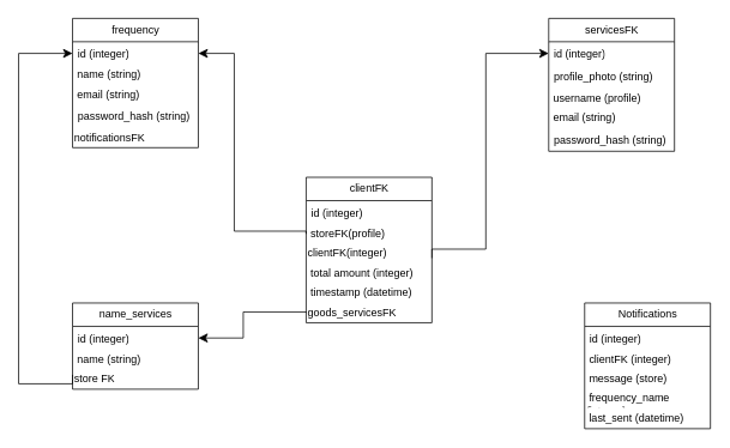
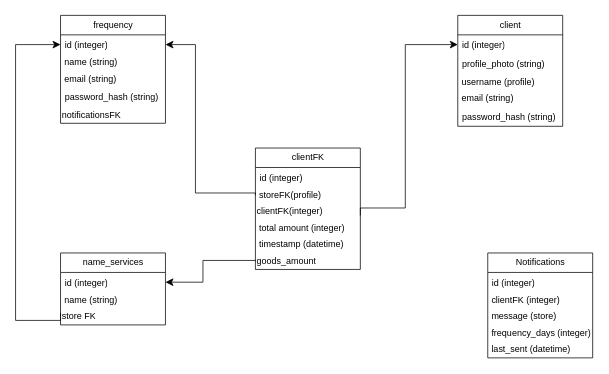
  <mxCell id="0" />
  <mxCell id="1" parent="0" />
- <mxCell id="2" value="servicesFK" style="swimlane;fontStyle=0;childLayout=stackLayout;horizontal=1;startSize=26;fillColor=none;horizontalStack=0;resizeParent=1;resizeParentMax=0;resizeLast=0;collapsible=1;marginBottom=0;html=1;" parent="1" vertex="1"><mxGeometry x="610" y="20" width="140" height="148" as="geometry" /></mxCell>
+ <mxCell id="2" value="client" style="swimlane;fontStyle=0;childLayout=stackLayout;horizontal=1;startSize=26;fillColor=none;horizontalStack=0;resizeParent=1;resizeParentMax=0;resizeLast=0;collapsible=1;marginBottom=0;html=1;" parent="1" vertex="1"><mxGeometry x="610" y="20" width="140" height="148" as="geometry" /></mxCell>
  <mxCell id="3" value="id (integer)" style="text;strokeColor=none;fillColor=none;align=left;verticalAlign=top;spacingLeft=4;spacingRight=4;overflow=hidden;rotatable=0;points=[[0,0.5],[1,0.5]];portConstraint=eastwest;whiteSpace=wrap;html=1;" parent="2" vertex="1"><mxGeometry y="26" width="140" height="26" as="geometry" /></mxCell>
  <mxCell id="4" value="profile_photo (string)" style="text;strokeColor=none;fillColor=none;align=left;verticalAlign=top;spacingLeft=4;spacingRight=4;overflow=hidden;rotatable=0;points=[[0,0.5],[1,0.5]];portConstraint=eastwest;whiteSpace=wrap;html=1;" parent="2" vertex="1"><mxGeometry y="52" width="140" height="26" as="geometry" /></mxCell>
  <mxCell id="5" value="&lt;div&gt;&amp;nbsp;username (profile)&lt;/div&gt;" style="text;strokeColor=none;fillColor=none;html=1;whiteSpace=wrap;verticalAlign=middle;overflow=hidden;" parent="2" vertex="1"><mxGeometry y="78" width="140" height="22" as="geometry" /></mxCell>
  <mxCell id="6" value="&lt;div&gt;&amp;nbsp;email (string)&lt;/div&gt;" style="text;strokeColor=none;fillColor=none;html=1;whiteSpace=wrap;verticalAlign=middle;overflow=hidden;" parent="2" vertex="1"><mxGeometry y="100" width="140" height="22" as="geometry" /></mxCell>
  <mxCell id="7" value="password_hash (string)&lt;span style=&quot;color: rgba(0, 0, 0, 0); font-family: monospace; font-size: 0px;&quot;&gt;%3CmxGraphModel%3E%3Croot%3E%3CmxCell%20id%3D%220%22%2F%3E%3CmxCell%20id%3D%221%22%20parent%3D%220%22%2F%3E%3CmxCell%20id%3D%222%22%20value%3D%22%26lt%3Bdiv%26gt%3B%26lt%3Bbr%26gt%3B%26lt%3B%2Fdiv%26gt%3B%22%20style%3D%22text%3BstrokeColor%3Dnone%3BfillColor%3Dnone%3Bhtml%3D1%3BwhiteSpace%3Dwrap%3BverticalAlign%3Dmiddle%3Boverflow%3Dhidden%3B%22%20vertex%3D%221%22%20parent%3D%221%22%3E%3CmxGeometry%20x%3D%22110%22%20y%3D%22258%22%20width%3D%22140%22%20height%3D%2222%22%20as%3D%22geometry%22%2F%3E%3C%2FmxCell%3E%3C%2Froot%3E%3C%2FmxGraphModel%3E (string (s&lt;/span&gt;" style="text;strokeColor=none;fillColor=none;align=left;verticalAlign=top;spacingLeft=4;spacingRight=4;overflow=hidden;rotatable=0;points=[[0,0.5],[1,0.5]];portConstraint=eastwest;whiteSpace=wrap;html=1;" parent="2" vertex="1"><mxGeometry y="122" width="140" height="26" as="geometry" /></mxCell>
  <mxCell id="8" value="name_services" style="swimlane;fontStyle=0;childLayout=stackLayout;horizontal=1;startSize=26;fillColor=none;horizontalStack=0;resizeParent=1;resizeParentMax=0;resizeLast=0;collapsible=1;marginBottom=0;html=1;" parent="1" vertex="1"><mxGeometry x="80" y="337" width="140" height="96" as="geometry" /></mxCell>
  <mxCell id="9" value="id (integer)" style="text;strokeColor=none;fillColor=none;align=left;verticalAlign=top;spacingLeft=4;spacingRight=4;overflow=hidden;rotatable=0;points=[[0,0.5],[1,0.5]];portConstraint=eastwest;whiteSpace=wrap;html=1;" parent="8" vertex="1"><mxGeometry y="26" width="140" height="26" as="geometry" /></mxCell>
  <mxCell id="10" value="&lt;div&gt;&amp;nbsp;name (string)&lt;/div&gt;" style="text;strokeColor=none;fillColor=none;html=1;whiteSpace=wrap;verticalAlign=middle;overflow=hidden;" parent="8" vertex="1"><mxGeometry y="52" width="140" height="22" as="geometry" /></mxCell>
  <mxCell id="11" value="&lt;div&gt;store FK&lt;/div&gt;" style="text;strokeColor=none;fillColor=none;html=1;whiteSpace=wrap;verticalAlign=middle;overflow=hidden;" parent="8" vertex="1"><mxGeometry y="74" width="140" height="22" as="geometry" /></mxCell>
  <mxCell id="12" value="clientFK" style="swimlane;fontStyle=0;childLayout=stackLayout;horizontal=1;startSize=26;fillColor=none;horizontalStack=0;resizeParent=1;resizeParentMax=0;resizeLast=0;collapsible=1;marginBottom=0;html=1;" parent="1" vertex="1"><mxGeometry x="340" y="197" width="140" height="162" as="geometry"><mxRectangle x="400" y="320" width="110" height="30" as="alternateBounds" /></mxGeometry></mxCell>
  <mxCell id="13" value="id (integer)" style="text;strokeColor=none;fillColor=none;align=left;verticalAlign=top;spacingLeft=4;spacingRight=4;overflow=hidden;rotatable=0;points=[[0,0.5],[1,0.5]];portConstraint=eastwest;whiteSpace=wrap;html=1;" parent="12" vertex="1"><mxGeometry y="26" width="140" height="26" as="geometry" /></mxCell>
  <mxCell id="14" value="&lt;div&gt;&amp;nbsp;storeFK(profile)&lt;/div&gt;" style="text;strokeColor=none;fillColor=none;html=1;whiteSpace=wrap;verticalAlign=middle;overflow=hidden;" parent="12" vertex="1"><mxGeometry y="52" width="140" height="22" as="geometry" /></mxCell>
  <mxCell id="15" value="&lt;div&gt;clientFK(integer)&lt;/div&gt;" style="text;strokeColor=none;fillColor=none;html=1;whiteSpace=wrap;verticalAlign=middle;overflow=hidden;" parent="12" vertex="1"><mxGeometry y="74" width="140" height="22" as="geometry" /></mxCell>
  <mxCell id="16" value="&lt;div&gt;&amp;nbsp;total amount (integer)&lt;/div&gt;" style="text;strokeColor=none;fillColor=none;html=1;whiteSpace=wrap;verticalAlign=middle;overflow=hidden;" parent="12" vertex="1"><mxGeometry y="96" width="140" height="22" as="geometry" /></mxCell>
  <mxCell id="17" value="&lt;div&gt;&amp;nbsp;timestamp (datetime)&lt;/div&gt;" style="text;strokeColor=none;fillColor=none;html=1;whiteSpace=wrap;verticalAlign=middle;overflow=hidden;" parent="12" vertex="1"><mxGeometry y="118" width="140" height="22" as="geometry" /></mxCell>
- <mxCell id="18" value="&lt;div&gt;goods_servicesFK&lt;/div&gt;" style="text;strokeColor=none;fillColor=none;html=1;whiteSpace=wrap;verticalAlign=middle;overflow=hidden;" parent="12" vertex="1"><mxGeometry y="140" width="140" height="22" as="geometry" /></mxCell>
+ <mxCell id="18" value="&lt;div&gt;goods_amount&lt;/div&gt;" style="text;strokeColor=none;fillColor=none;html=1;whiteSpace=wrap;verticalAlign=middle;overflow=hidden;" parent="12" vertex="1"><mxGeometry y="140" width="140" height="22" as="geometry" /></mxCell>
  <mxCell id="19" value="Notifications" style="swimlane;fontStyle=0;childLayout=stackLayout;horizontal=1;startSize=26;fillColor=none;horizontalStack=0;resizeParent=1;resizeParentMax=0;resizeLast=0;collapsible=1;marginBottom=0;html=1;" parent="1" vertex="1"><mxGeometry x="650" y="337" width="140" height="140" as="geometry" /></mxCell>
  <mxCell id="20" value="id (integer)" style="text;strokeColor=none;fillColor=none;align=left;verticalAlign=top;spacingLeft=4;spacingRight=4;overflow=hidden;rotatable=0;points=[[0,0.5],[1,0.5]];portConstraint=eastwest;whiteSpace=wrap;html=1;" parent="19" vertex="1"><mxGeometry y="26" width="140" height="26" as="geometry" /></mxCell>
  <mxCell id="21" value="&lt;div&gt;&amp;nbsp;clientFK (integer)&lt;/div&gt;" style="text;strokeColor=none;fillColor=none;html=1;whiteSpace=wrap;verticalAlign=middle;overflow=hidden;" parent="19" vertex="1"><mxGeometry y="52" width="140" height="22" as="geometry" /></mxCell>
  <mxCell id="22" value="&lt;div&gt;&amp;nbsp;message (store)&lt;/div&gt;" style="text;strokeColor=none;fillColor=none;html=1;whiteSpace=wrap;verticalAlign=middle;overflow=hidden;" parent="19" vertex="1"><mxGeometry y="74" width="140" height="22" as="geometry" /></mxCell>
- <mxCell id="23" value="&lt;div&gt;&amp;nbsp;frequency_name (integer)&lt;/div&gt;" style="text;strokeColor=none;fillColor=none;html=1;whiteSpace=wrap;verticalAlign=middle;overflow=hidden;" parent="19" vertex="1"><mxGeometry y="96" width="140" height="22" as="geometry" /></mxCell>
+ <mxCell id="23" value="&lt;div&gt;&amp;nbsp;frequency_days (integer)&lt;/div&gt;" style="text;strokeColor=none;fillColor=none;html=1;whiteSpace=wrap;verticalAlign=middle;overflow=hidden;" parent="19" vertex="1"><mxGeometry y="96" width="140" height="22" as="geometry" /></mxCell>
  <mxCell id="24" value="&amp;nbsp;last_sent (datetime)" style="text;strokeColor=none;fillColor=none;html=1;whiteSpace=wrap;verticalAlign=middle;overflow=hidden;" parent="19" vertex="1"><mxGeometry y="118" width="140" height="22" as="geometry" /></mxCell>
  <mxCell id="25" value="frequency" style="swimlane;fontStyle=0;childLayout=stackLayout;horizontal=1;startSize=26;fillColor=none;horizontalStack=0;resizeParent=1;resizeParentMax=0;resizeLast=0;collapsible=1;marginBottom=0;html=1;" parent="1" vertex="1"><mxGeometry x="80" y="20" width="140" height="144" as="geometry" /></mxCell>
  <mxCell id="26" value="id (integer)" style="text;strokeColor=none;fillColor=none;align=left;verticalAlign=top;spacingLeft=4;spacingRight=4;overflow=hidden;rotatable=0;points=[[0,0.5],[1,0.5]];portConstraint=eastwest;whiteSpace=wrap;html=1;" parent="25" vertex="1"><mxGeometry y="26" width="140" height="26" as="geometry" /></mxCell>
  <mxCell id="27" value="&lt;div&gt;&amp;nbsp;name (string)&lt;/div&gt;" style="text;strokeColor=none;fillColor=none;html=1;whiteSpace=wrap;verticalAlign=middle;overflow=hidden;" parent="25" vertex="1"><mxGeometry y="52" width="140" height="22" as="geometry" /></mxCell>
  <mxCell id="28" value="&lt;div&gt;&amp;nbsp;email (string)&lt;/div&gt;" style="text;strokeColor=none;fillColor=none;html=1;whiteSpace=wrap;verticalAlign=middle;overflow=hidden;" parent="25" vertex="1"><mxGeometry y="74" width="140" height="22" as="geometry" /></mxCell>
  <mxCell id="29" value="password_hash (string)&lt;span style=&quot;color: rgba(0, 0, 0, 0); font-family: monospace; font-size: 0px;&quot;&gt;%3CmxGraphModel%3E%3Croot%3E%3CmxCell%20id%3D%220%22%2F%3E%3CmxCell%20id%3D%221%22%20parent%3D%220%22%2F%3E%3CmxCell%20id%3D%222%22%20value%3D%22%26lt%3Bdiv%26gt%3B%26lt%3Bbr%26gt%3B%26lt%3B%2Fdiv%26gt%3B%22%20style%3D%22text%3BstrokeColor%3Dnone%3BfillColor%3Dnone%3Bhtml%3D1%3BwhiteSpace%3Dwrap%3BverticalAlign%3Dmiddle%3Boverflow%3Dhidden%3B%22%20vertex%3D%221%22%20parent%3D%221%22%3E%3CmxGeometry%20x%3D%22110%22%20y%3D%22258%22%20width%3D%22140%22%20height%3D%2222%22%20as%3D%22geometry%22%2F%3E%3C%2FmxCell%3E%3C%2Froot%3E%3C%2FmxGraphModel%3E (string (s&lt;/span&gt;" style="text;strokeColor=none;fillColor=none;align=left;verticalAlign=top;spacingLeft=4;spacingRight=4;overflow=hidden;rotatable=0;points=[[0,0.5],[1,0.5]];portConstraint=eastwest;whiteSpace=wrap;html=1;" parent="25" vertex="1"><mxGeometry y="96" width="140" height="26" as="geometry" /></mxCell>
  <mxCell id="30" value="&lt;div&gt;notificationsFK&lt;/div&gt;" style="text;strokeColor=none;fillColor=none;html=1;whiteSpace=wrap;verticalAlign=middle;overflow=hidden;" parent="25" vertex="1"><mxGeometry y="122" width="140" height="22" as="geometry" /></mxCell>
  <mxCell id="31" value="" style="edgeStyle=segmentEdgeStyle;endArrow=classic;html=1;curved=0;rounded=0;endSize=8;startSize=8;entryX=1;entryY=0.5;entryDx=0;entryDy=0;exitX=0;exitY=0.5;exitDx=0;exitDy=0;" parent="1" source="14" target="26" edge="1"><mxGeometry width="50" height="50" relative="1" as="geometry"><mxPoint x="250" y="109" as="sourcePoint" /><mxPoint x="300" y="59" as="targetPoint" /><Array as="points"><mxPoint x="340" y="257" /><mxPoint x="260" y="257" /><mxPoint x="260" y="59" /></Array></mxGeometry></mxCell>
  <mxCell id="32" value="" style="edgeStyle=segmentEdgeStyle;endArrow=classic;html=1;curved=0;rounded=0;endSize=8;startSize=8;entryX=0;entryY=0.5;entryDx=0;entryDy=0;" parent="1" target="3" edge="1"><mxGeometry width="50" height="50" relative="1" as="geometry"><mxPoint x="480" y="287" as="sourcePoint" /><mxPoint x="540" y="57" as="targetPoint" /><Array as="points"><mxPoint x="480" y="277" /><mxPoint x="540" y="277" /><mxPoint x="540" y="59" /></Array></mxGeometry></mxCell>
  <mxCell id="33" value="" style="edgeStyle=segmentEdgeStyle;endArrow=classic;html=1;curved=0;rounded=0;endSize=8;startSize=8;entryX=0;entryY=0.5;entryDx=0;entryDy=0;" parent="1" target="26" edge="1"><mxGeometry width="50" height="50" relative="1" as="geometry"><mxPoint x="80" y="417" as="sourcePoint" /><mxPoint x="50" y="177" as="targetPoint" /><Array as="points"><mxPoint x="80" y="427" /><mxPoint x="20" y="427" /><mxPoint x="20" y="59" /></Array></mxGeometry></mxCell>
  <mxCell id="34" value="" style="edgeStyle=segmentEdgeStyle;endArrow=classic;html=1;curved=0;rounded=0;endSize=8;startSize=8;entryX=1;entryY=0.5;entryDx=0;entryDy=0;exitX=0;exitY=0.5;exitDx=0;exitDy=0;" parent="1" source="18" target="9" edge="1"><mxGeometry width="50" height="50" relative="1" as="geometry"><mxPoint x="250" y="417" as="sourcePoint" /><mxPoint x="300" y="367" as="targetPoint" /><Array as="points"><mxPoint x="340" y="347" /><mxPoint x="270" y="347" /><mxPoint x="270" y="376" /></Array></mxGeometry></mxCell>
